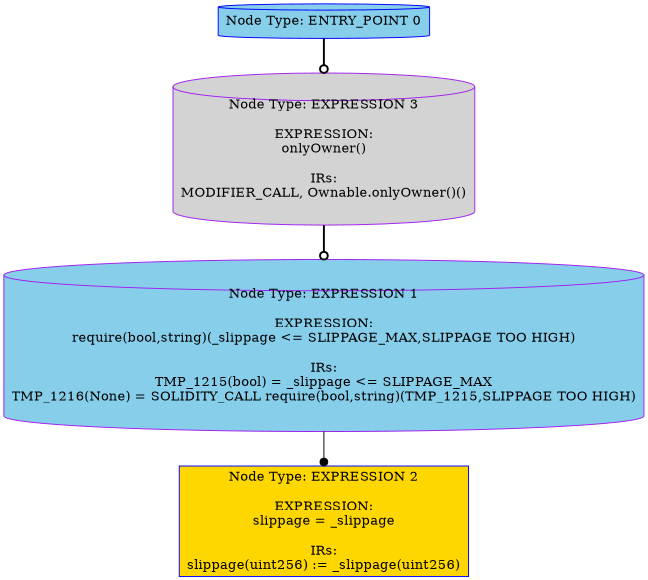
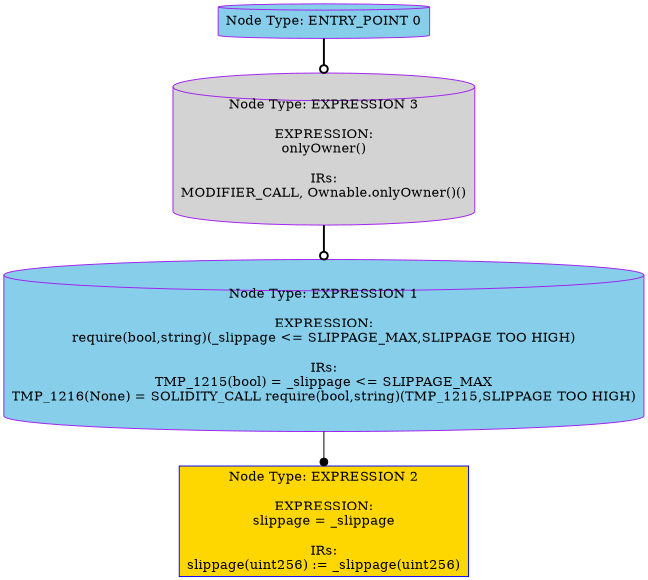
  digraph {
    node [style=filled fillcolor=skyblue color=blue shape=cylinder]
    edge [style=bold arrowhead=odot]
-   n1 [label="Node Type: ENTRY_POINT 0\n"]
+   n1 [label="Node Type: ENTRY_POINT 0\n" color=purple]
    n2 [label="Node Type: EXPRESSION 3\n\nEXPRESSION:\nonlyOwner()\n\nIRs:\nMODIFIER_CALL, Ownable.onlyOwner()()" fillcolor=lightgrey color=purple]
    n3 [label="Node Type: EXPRESSION 1\n\nEXPRESSION:\nrequire(bool,string)(_slippage <= SLIPPAGE_MAX,SLIPPAGE TOO HIGH)\n\nIRs:\nTMP_1215(bool) = _slippage <= SLIPPAGE_MAX\nTMP_1216(None) = SOLIDITY_CALL require(bool,string)(TMP_1215,SLIPPAGE TOO HIGH)" color=purple]
    n4 [label="Node Type: EXPRESSION 2\n\nEXPRESSION:\nslippage = _slippage\n\nIRs:\nslippage(uint256) := _slippage(uint256)" fillcolor=gold shape=box]
    n1 -> n2
    n2 -> n3
    n3 -> n4 [style=solid arrowhead=dot]
  }
